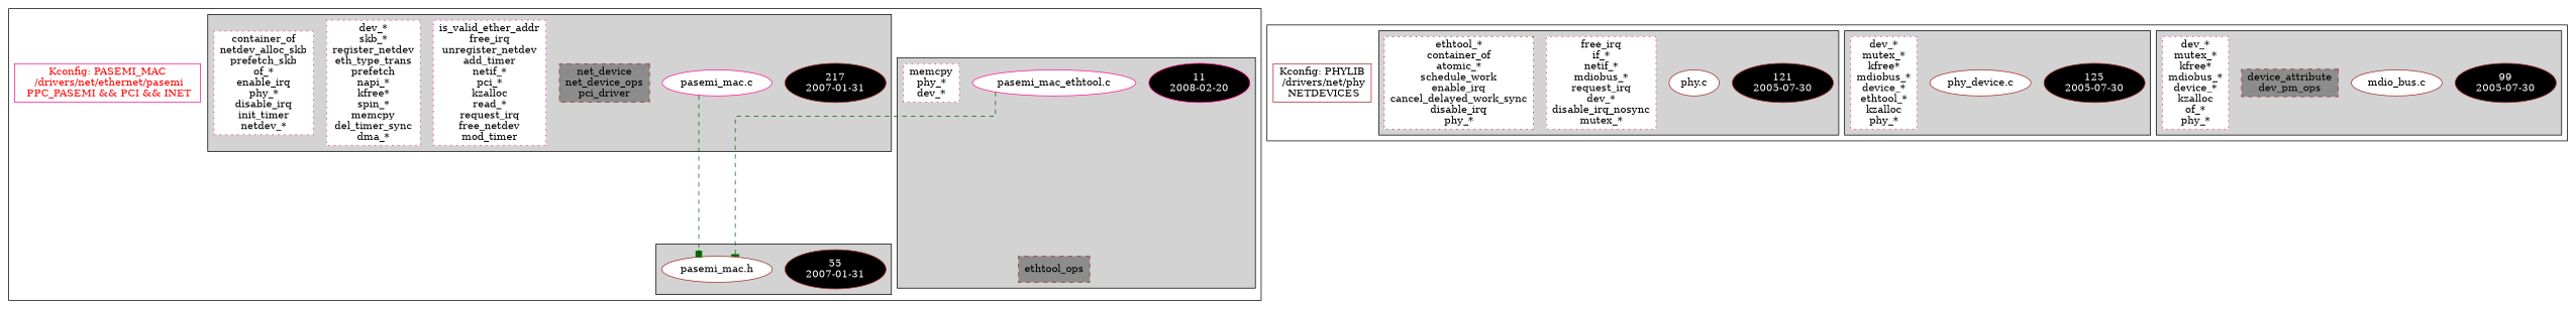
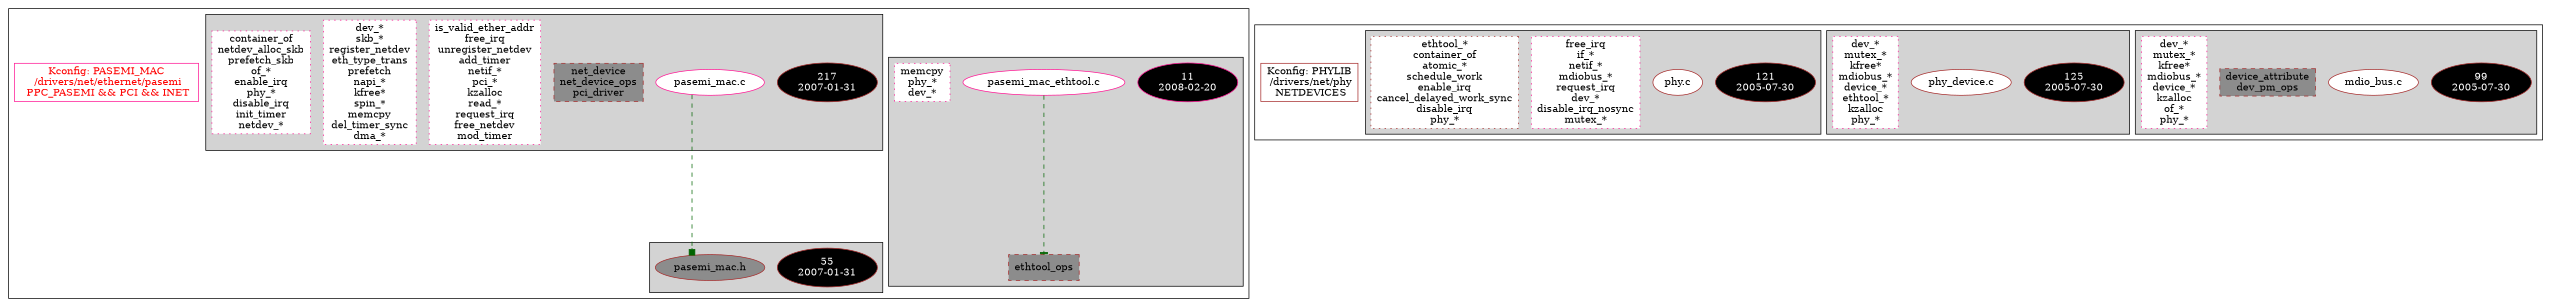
  digraph {
    ranksep=2
    splines=ortho
    node [color=brown fillcolor=white fontcolor=black style=filled shape=box]
    edge [color=darkgreen style=dashed]
    n1 [color=deeppink fillcolor=black fontcolor=white label="11\n2008-02-20" shape=""]
    n2 [color=deeppink label="pasemi_mac_ethtool.c\n" shape=""]
    n3 [fillcolor=grey55 label="ethtool_ops\n" style="filled,dashed"]
    n4 [color=deeppink label="memcpy\nphy_*\ndev_*\n" style="filled,dotted"]
    n5 [fillcolor=black fontcolor=white label="55\n2007-01-31" shape=""]
-   n6 [label="pasemi_mac.h\n" shape=""]
+   n6 [fillcolor=grey55 label="pasemi_mac.h\n" shape=""]
    n7 [fillcolor=black fontcolor=white label="217\n2007-01-31" shape=""]
    n8 [color=deeppink label="pasemi_mac.c\n" shape=""]
    n9 [fillcolor=grey55 label="net_device\nnet_device_ops\npci_driver\n" style="filled,dashed"]
    n10 [color=deeppink label="is_valid_ether_addr\nfree_irq\nunregister_netdev\nadd_timer\nnetif_*\npci_*\nkzalloc\nread_*\nrequest_irq\nfree_netdev\nmod_timer\n" style="filled,dotted"]
    n11 [color=deeppink label="dev_*\nskb_*\nregister_netdev\neth_type_trans\nprefetch\nnapi_*\nkfree*\nspin_*\nmemcpy\ndel_timer_sync\ndma_*\n" style="filled,dotted"]
    n12 [color=deeppink label="container_of\nnetdev_alloc_skb\nprefetch_skb\nof_*\nenable_irq\nphy_*\ndisable_irq\ninit_timer\nnetdev_*\n" style="filled,dotted"]
    n13 [color=deeppink fontcolor=red label="Kconfig: PASEMI_MAC\n /drivers/net/ethernet/pasemi\n  PPC_PASEMI && PCI && INET " fillcolor="" style=""]
    n14 [fillcolor=black fontcolor=white label="99\n2005-07-30" shape=""]
    n15 [label="mdio_bus.c\n" shape=""]
    n16 [fillcolor=grey55 label="device_attribute\ndev_pm_ops\n" style="filled,dashed"]
    n17 [color=deeppink label="dev_*\nmutex_*\nkfree*\nmdiobus_*\ndevice_*\nkzalloc\nof_*\nphy_*\n" style="filled,dotted"]
    n18 [fillcolor=black fontcolor=white label="125\n2005-07-30" shape=""]
    n19 [label="phy_device.c\n" shape=""]
    n20 [color=deeppink label="dev_*\nmutex_*\nkfree*\nmdiobus_*\ndevice_*\nethtool_*\nkzalloc\nphy_*\n" style="filled,dotted"]
    n21 [fillcolor=black fontcolor=white label="121\n2005-07-30" shape=""]
    n22 [label="phy.c\n" shape=""]
    n23 [color=deeppink label="free_irq\nif_*\nnetif_*\nmdiobus_*\nrequest_irq\ndev_*\ndisable_irq_nosync\nmutex_*\n" style="filled,dotted"]
    n24 [label="ethtool_*\ncontainer_of\natomic_*\nschedule_work\nenable_irq\ncancel_delayed_work_sync\ndisable_irq\nphy_*\n" style="filled,dotted"]
    n25 [label="Kconfig: PHYLIB\n /drivers/net/phy\n  NETDEVICES " fillcolor="" fontcolor="" style=""]
    subgraph cluster_1 {
      n13
      subgraph cluster_2 {
        style=filled
        n1
        n2
        n3
        n4
      }
      subgraph cluster_3 {
        style=filled
        n5
        n6
      }
      subgraph cluster_4 {
        style=filled
        n7
        n8
        n9
        n10
        n11
        n12
      }
    }
    subgraph cluster_5 {
      n25
      subgraph cluster_6 {
        style=filled
        n14
        n15
        n16
        n17
      }
      subgraph cluster_7 {
        style=filled
        n18
        n19
        n20
      }
      subgraph cluster_8 {
        style=filled
        n21
        n22
        n23
        n24
      }
    }
-   n2 -> n6 [arrowhead=tee]
+   n2 -> n3 [arrowhead=tee]
    n8 -> n6 [arrowhead=box]
  }
